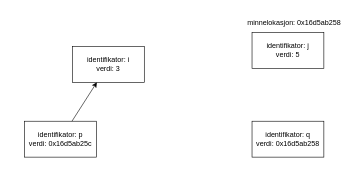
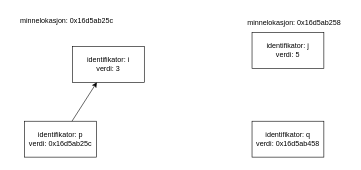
  <mxCell id="0" />
  <mxCell id="1" parent="0" />
  <mxCell id="2" value="identifikator: i&lt;div&gt;verdi: 3&lt;/div&gt;" style="rounded=0;whiteSpace=wrap;html=1;" vertex="1" parent="1"><mxGeometry x="120" y="77" width="120" height="60" as="geometry" /></mxCell>
+ <mxCell id="3" value="minnelokasjon:&amp;nbsp;0x16d5ab25c" style="text;html=1;align=center;verticalAlign=middle;resizable=0;points=[];autosize=1;strokeColor=none;fillColor=none;" vertex="1" parent="1"><mxGeometry x="20" y="20" width="180" height="30" as="geometry" /></mxCell>
  <mxCell id="4" value="identifikator: j&lt;div&gt;verdi: 5&lt;/div&gt;" style="rounded=0;whiteSpace=wrap;html=1;" vertex="1" parent="1"><mxGeometry x="420" y="54" width="120" height="60" as="geometry" /></mxCell>
  <mxCell id="5" value="minnelokasjon:&amp;nbsp;0x16d5ab258" style="text;html=1;align=center;verticalAlign=middle;resizable=0;points=[];autosize=1;strokeColor=none;fillColor=none;" vertex="1" parent="1"><mxGeometry x="400" y="22" width="180" height="30" as="geometry" /></mxCell>
  <mxCell id="6" value="identifikator: p&lt;div&gt;verdi:&amp;nbsp;&lt;span style=&quot;text-wrap-mode: nowrap; background-color: transparent; color: light-dark(rgb(0, 0, 0), rgb(255, 255, 255));&quot;&gt;0x16d5ab25c&lt;/span&gt;&lt;/div&gt;" style="rounded=0;whiteSpace=wrap;html=1;" vertex="1" parent="1"><mxGeometry x="40" y="202" width="120" height="60" as="geometry" /></mxCell>
- <mxCell id="7" value="identifikator: q&lt;div&gt;verdi:&amp;nbsp;&lt;span style=&quot;text-wrap-mode: nowrap; background-color: transparent; color: light-dark(rgb(0, 0, 0), rgb(255, 255, 255));&quot;&gt;0x16d5ab258&lt;/span&gt;&lt;/div&gt;" style="rounded=0;whiteSpace=wrap;html=1;" vertex="1" parent="1"><mxGeometry x="420" y="202" width="120" height="60" as="geometry" /></mxCell>
+ <mxCell id="7" value="identifikator: q&lt;div&gt;verdi:&amp;nbsp;&lt;span style=&quot;text-wrap-mode: nowrap; background-color: transparent; color: light-dark(rgb(0, 0, 0), rgb(255, 255, 255));&quot;&gt;0x16d5ab458&lt;/span&gt;&lt;/div&gt;" style="rounded=0;whiteSpace=wrap;html=1;" vertex="1" parent="1"><mxGeometry x="420" y="202" width="120" height="60" as="geometry" /></mxCell>
  <mxCell id="8" value="" style="endArrow=classic;html=1;rounded=0;" edge="1" parent="1" source="6" target="2"><mxGeometry width="50" height="50" relative="1" as="geometry"><mxPoint x="170" y="220" as="sourcePoint" /><mxPoint x="170" y="132" as="targetPoint" /></mxGeometry></mxCell>
